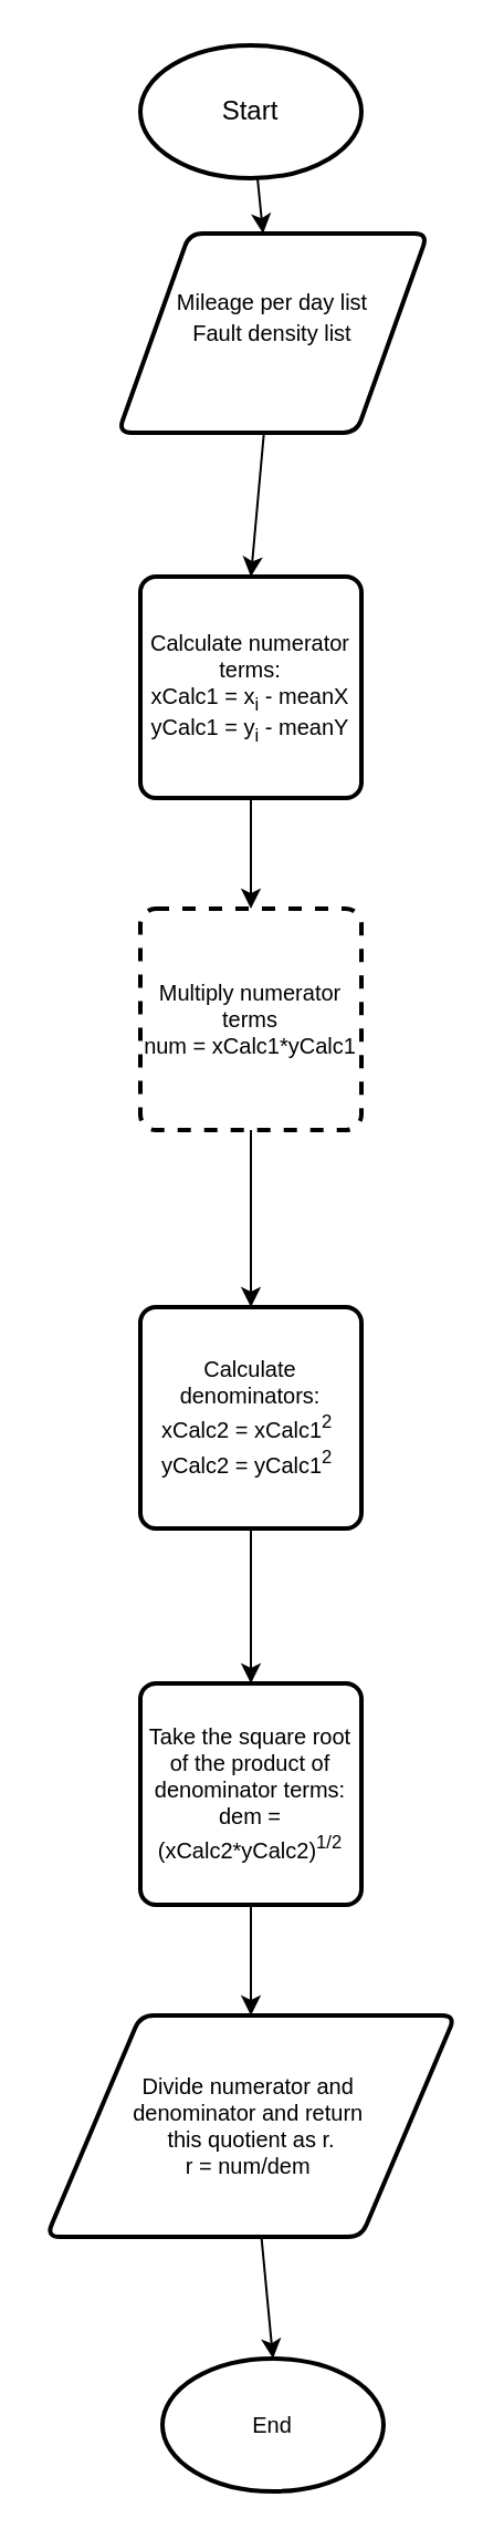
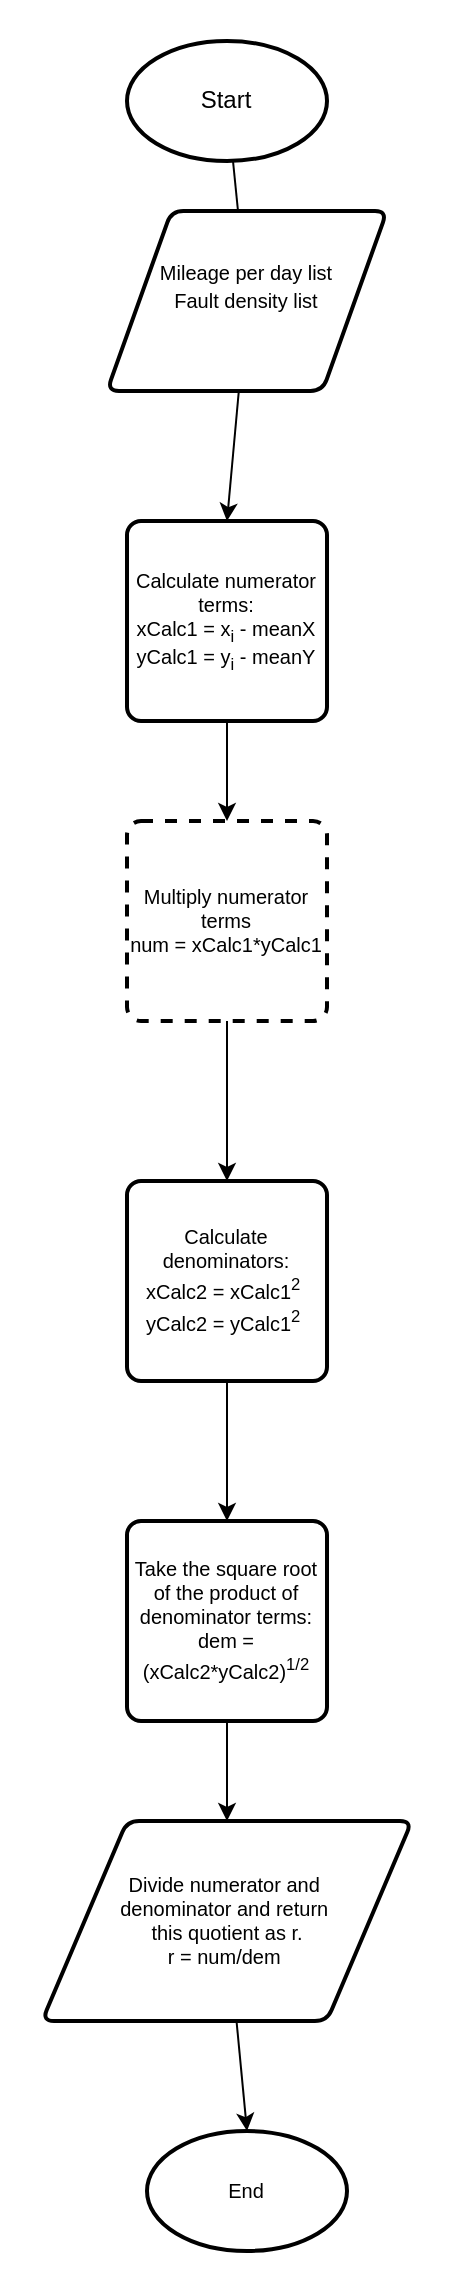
  <mxCell id="0" />
  <mxCell id="1" parent="0" />
- <mxCell id="2" style="edgeStyle=none;html=1;" edge="1" parent="1" source="3" target="5"><mxGeometry relative="1" as="geometry" /></mxCell>
+ <mxCell id="2" style="edgeStyle=none;html=1;endArrow=none;" edge="1" parent="1" source="3" target="5"><mxGeometry relative="1" as="geometry" /></mxCell>
  <mxCell id="3" value="Start" style="strokeWidth=2;html=1;shape=mxgraph.flowchart.start_1;whiteSpace=wrap;" vertex="1" parent="1"><mxGeometry x="63" y="20" width="100" height="60" as="geometry" /></mxCell>
  <mxCell id="4" style="edgeStyle=none;html=1;entryX=0.5;entryY=0;entryDx=0;entryDy=0;fontSize=10;" edge="1" parent="1" source="5" target="7"><mxGeometry relative="1" as="geometry" /></mxCell>
  <mxCell id="5" value="&lt;span style=&quot;font-size: 10px;&quot;&gt;Mileage per day list&lt;br&gt;Fault density list&lt;br&gt;&lt;br&gt;&lt;/span&gt;" style="shape=parallelogram;html=1;strokeWidth=2;perimeter=parallelogramPerimeter;whiteSpace=wrap;rounded=1;arcSize=12;size=0.23;" vertex="1" parent="1"><mxGeometry x="53" y="105" width="140" height="90" as="geometry" /></mxCell>
  <mxCell id="6" style="edgeStyle=none;html=1;entryX=0.5;entryY=0;entryDx=0;entryDy=0;fontSize=10;" edge="1" parent="1" source="7" target="9"><mxGeometry relative="1" as="geometry" /></mxCell>
  <mxCell id="7" value="Calculate numerator terms:&lt;br&gt;xCalc1 = x&lt;sub&gt;i&lt;/sub&gt;&amp;nbsp;- meanX&lt;br&gt;yCalc1 = y&lt;sub&gt;i&lt;/sub&gt;&amp;nbsp;- meanY" style="rounded=1;whiteSpace=wrap;html=1;absoluteArcSize=1;arcSize=14;strokeWidth=2;fontSize=10;" vertex="1" parent="1"><mxGeometry x="63" y="260" width="100" height="100" as="geometry" /></mxCell>
  <mxCell id="8" style="edgeStyle=none;html=1;fontSize=10;entryX=0.5;entryY=0;entryDx=0;entryDy=0;" edge="1" parent="1" source="9" target="11"><mxGeometry relative="1" as="geometry"><mxPoint x="113" y="580" as="targetPoint" /></mxGeometry></mxCell>
  <mxCell id="9" value="Multiply numerator terms&lt;br&gt;num = xCalc1*yCalc1" style="rounded=1;whiteSpace=wrap;html=1;absoluteArcSize=1;arcSize=14;strokeWidth=2;fontSize=10;dashed=1;" vertex="1" parent="1"><mxGeometry x="63" y="410" width="100" height="100" as="geometry" /></mxCell>
  <mxCell id="10" style="edgeStyle=none;html=1;fontSize=10;" edge="1" parent="1" source="11" target="13"><mxGeometry relative="1" as="geometry" /></mxCell>
  <mxCell id="11" value="Calculate denominators:&lt;br&gt;xCalc2 = xCalc1&lt;sup&gt;2&lt;/sup&gt;&amp;nbsp;&lt;br&gt;yCalc2 = yCalc1&lt;sup&gt;2&lt;/sup&gt;&amp;nbsp;" style="rounded=1;whiteSpace=wrap;html=1;absoluteArcSize=1;arcSize=14;strokeWidth=2;fontSize=10;" vertex="1" parent="1"><mxGeometry x="63" y="590" width="100" height="100" as="geometry" /></mxCell>
  <mxCell id="12" style="edgeStyle=none;html=1;entryX=0.5;entryY=0;entryDx=0;entryDy=0;fontSize=10;" edge="1" parent="1" source="13" target="15"><mxGeometry relative="1" as="geometry" /></mxCell>
  <mxCell id="13" value="Take the square root of the product of denominator terms:&lt;br&gt;dem =(xCalc2*yCalc2)&lt;sup&gt;1/2&lt;/sup&gt;" style="rounded=1;whiteSpace=wrap;html=1;absoluteArcSize=1;arcSize=14;strokeWidth=2;fontSize=10;" vertex="1" parent="1"><mxGeometry x="63" y="760" width="100" height="100" as="geometry" /></mxCell>
  <mxCell id="14" style="edgeStyle=none;html=1;entryX=0.5;entryY=0;entryDx=0;entryDy=0;entryPerimeter=0;fontSize=10;" edge="1" parent="1" source="15" target="16"><mxGeometry relative="1" as="geometry" /></mxCell>
  <mxCell id="15" value="Divide numerator and&amp;nbsp;&lt;br&gt;denominator and return&amp;nbsp;&lt;br&gt;this quotient as r.&lt;br&gt;r = num/dem&amp;nbsp;" style="shape=parallelogram;html=1;strokeWidth=2;perimeter=parallelogramPerimeter;whiteSpace=wrap;rounded=1;arcSize=12;size=0.23;fontSize=10;" vertex="1" parent="1"><mxGeometry x="20.5" y="910" width="185" height="100" as="geometry" /></mxCell>
  <mxCell id="16" value="End" style="strokeWidth=2;html=1;shape=mxgraph.flowchart.start_1;whiteSpace=wrap;fontSize=10;" vertex="1" parent="1"><mxGeometry x="73" y="1065" width="100" height="60" as="geometry" /></mxCell>
